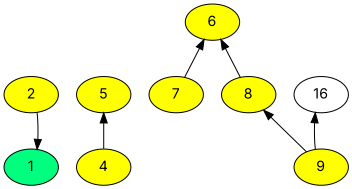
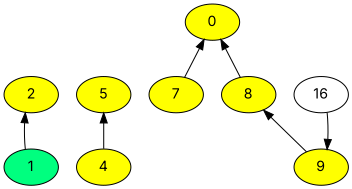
  digraph {
    fontname=Inter
    rankdir=BT
    node [fillcolor=yellow fontname=Inter style=filled]
    edge [fontname=Inter]
    1 [fillcolor="#00FF7F" rank=source]
    2
    4
    5
    7
-   6
+   6 [label=0]
    8
    9
    n9 [label=16 fillcolor="" style=""]
-   2 -> 1
+   1 -> 2
    4 -> 5
    7 -> 6
    8 -> 6
    9 -> 8
-   9 -> n9
+   n9 -> 9
  }
